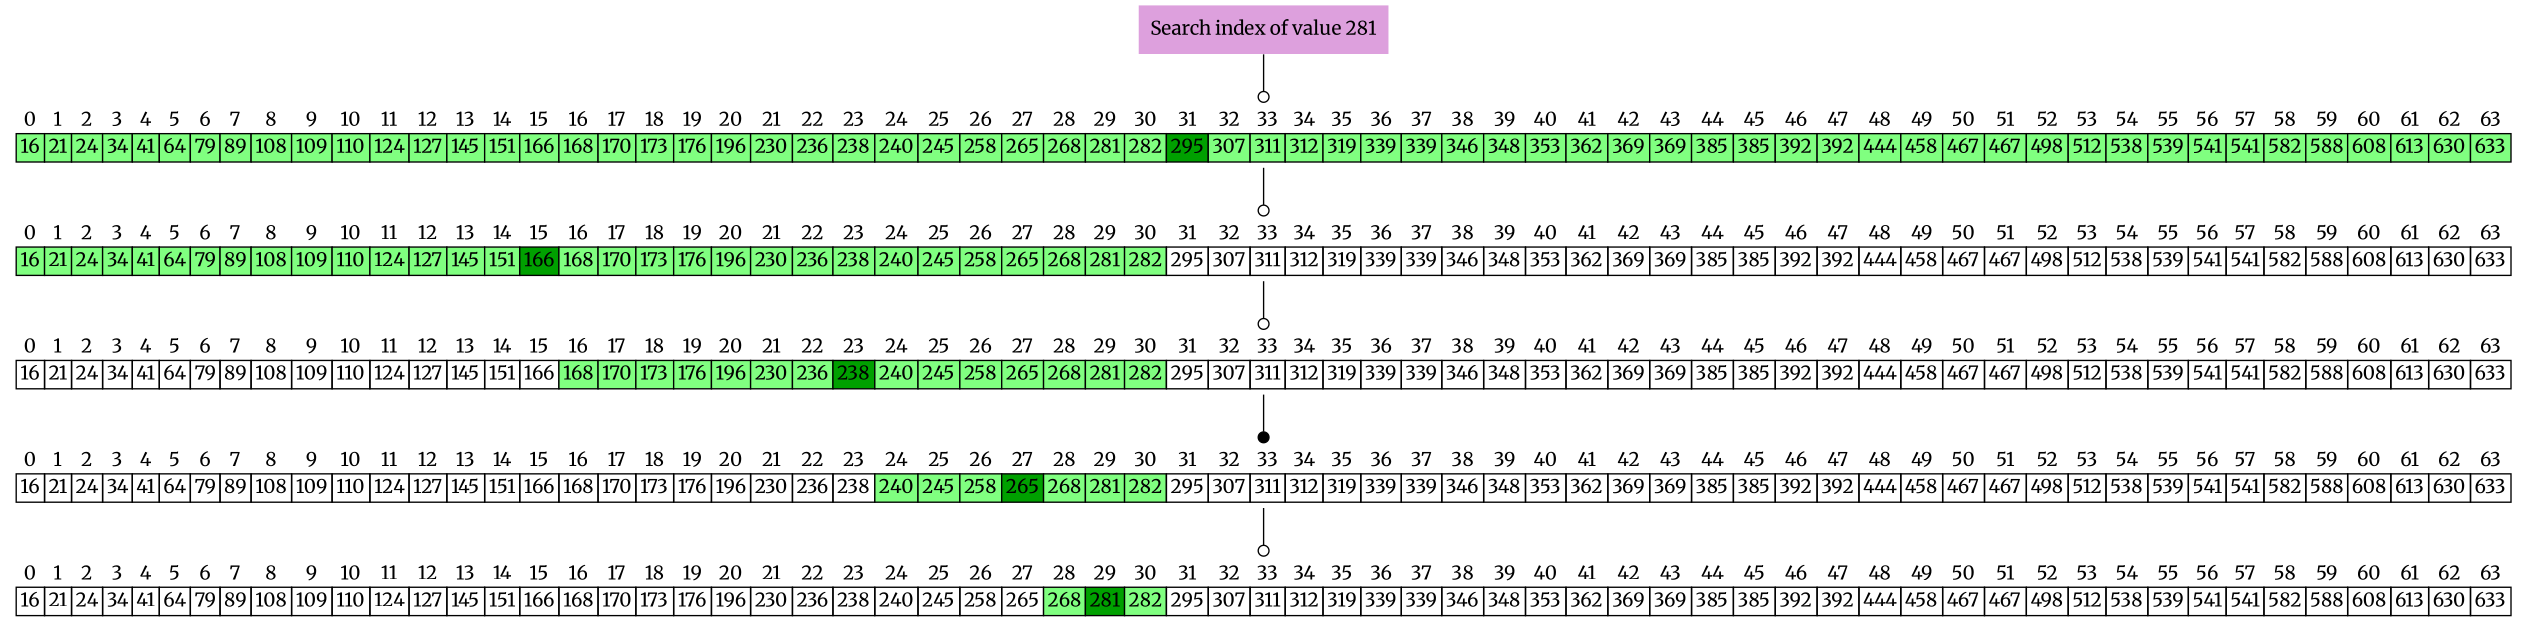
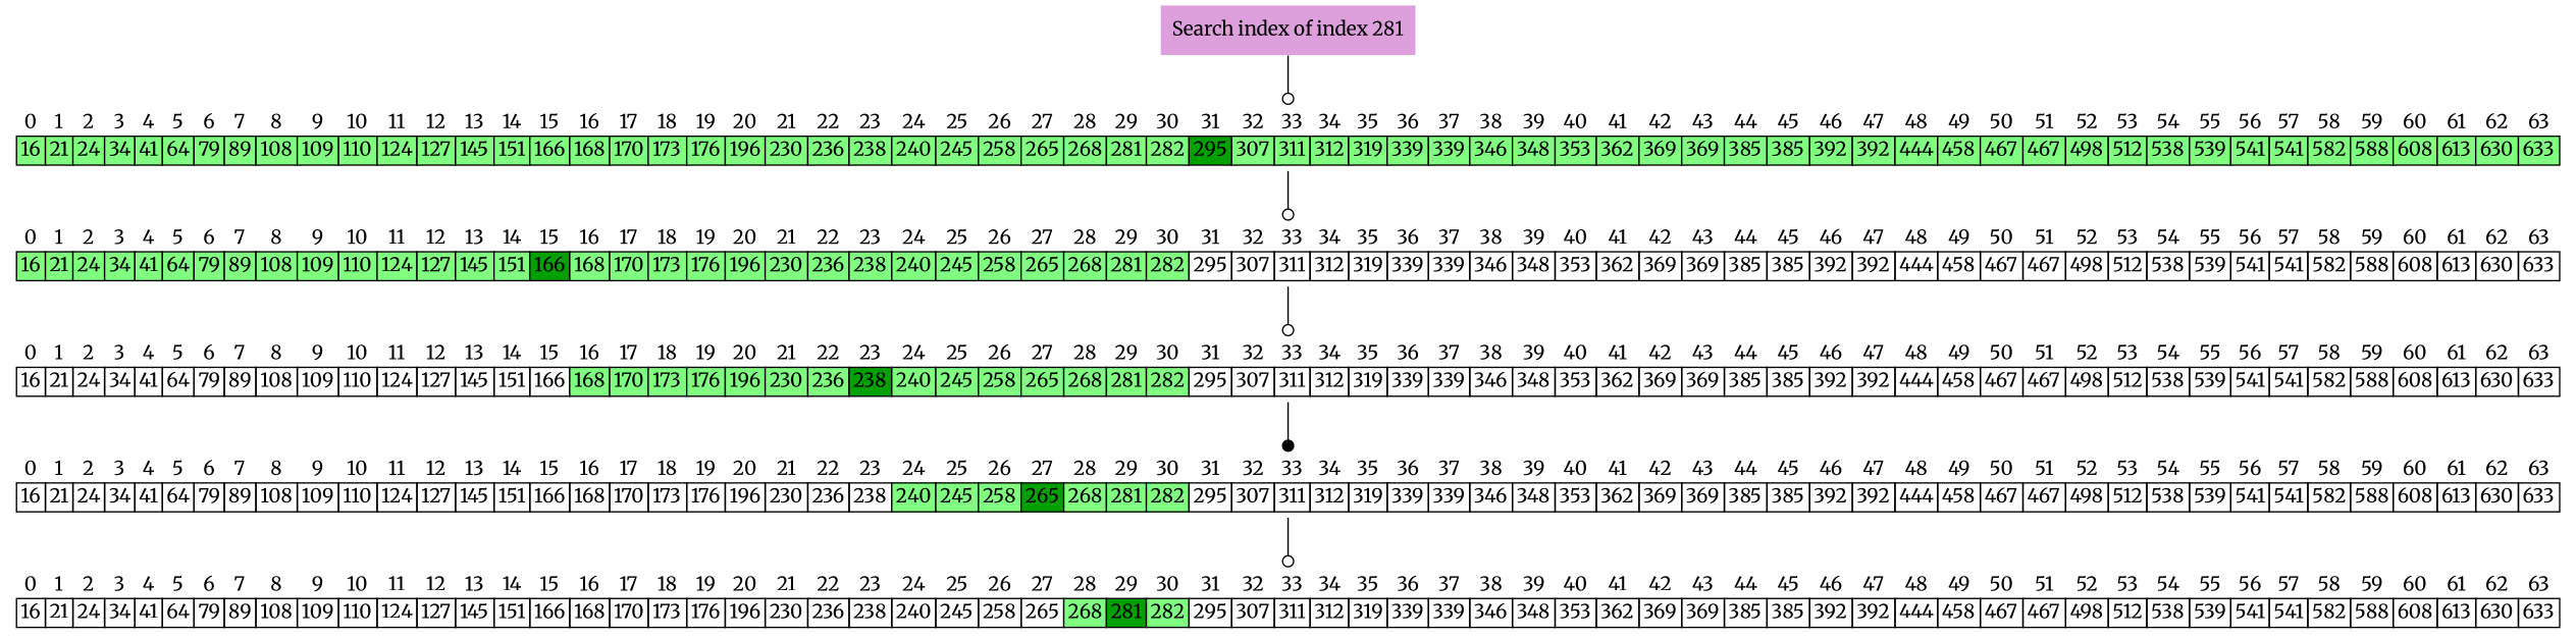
  digraph {
    fontname=Merriweather
    node [shape=plaintext fontname=Merriweather]
    edge [arrowhead=odot fontname=Merriweather]
    n1 [label=< <TABLE BORDER="0" CELLBORDER="0" CELLSPACING="0" >  <TR  ><TD >0</TD> <TD >1</TD> <TD >2</TD> <TD >3</TD> <TD >4</TD> <TD >5</TD> <TD >6</TD> <TD >7</TD> <TD >8</TD> <TD >9</TD> <TD >10</TD> <TD >11</TD> <TD >12</TD> <TD >13</TD> <TD >14</TD> <TD >15</TD> <TD >16</TD> <TD >17</TD> <TD >18</TD> <TD >19</TD> <TD >20</TD> <TD >21</TD> <TD >22</TD> <TD >23</TD> <TD >24</TD> <TD >25</TD> <TD >26</TD> <TD >27</TD> <TD >28</TD> <TD >29</TD> <TD >30</TD> <TD >31</TD> <TD >32</TD> <TD >33</TD> <TD >34</TD> <TD >35</TD> <TD >36</TD> <TD >37</TD> <TD >38</TD> <TD >39</TD> <TD >40</TD> <TD >41</TD> <TD >42</TD> <TD >43</TD> <TD >44</TD> <TD >45</TD> <TD >46</TD> <TD >47</TD> <TD >48</TD> <TD >49</TD> <TD >50</TD> <TD >51</TD> <TD >52</TD> <TD >53</TD> <TD >54</TD> <TD >55</TD> <TD >56</TD> <TD >57</TD> <TD >58</TD> <TD >59</TD> <TD >60</TD> <TD >61</TD> <TD >62</TD> <TD >63</TD> </TR> <TR><TD BORDER="1" bgcolor="#80ff80">16</TD> <TD BORDER="1" bgcolor="#80ff80">21</TD> <TD BORDER="1" bgcolor="#80ff80">24</TD> <TD BORDER="1" bgcolor="#80ff80">34</TD> <TD BORDER="1" bgcolor="#80ff80">41</TD> <TD BORDER="1" bgcolor="#80ff80">64</TD> <TD BORDER="1" bgcolor="#80ff80">79</TD> <TD BORDER="1" bgcolor="#80ff80">89</TD> <TD BORDER="1" bgcolor="#80ff80">108</TD> <TD BORDER="1" bgcolor="#80ff80">109</TD> <TD BORDER="1" bgcolor="#80ff80">110</TD> <TD BORDER="1" bgcolor="#80ff80">124</TD> <TD BORDER="1" bgcolor="#80ff80">127</TD> <TD BORDER="1" bgcolor="#80ff80">145</TD> <TD BORDER="1" bgcolor="#80ff80">151</TD> <TD BORDER="1" bgcolor="#80ff80">166</TD> <TD BORDER="1" bgcolor="#80ff80">168</TD> <TD BORDER="1" bgcolor="#80ff80">170</TD> <TD BORDER="1" bgcolor="#80ff80">173</TD> <TD BORDER="1" bgcolor="#80ff80">176</TD> <TD BORDER="1" bgcolor="#80ff80">196</TD> <TD BORDER="1" bgcolor="#80ff80">230</TD> <TD BORDER="1" bgcolor="#80ff80">236</TD> <TD BORDER="1" bgcolor="#80ff80">238</TD> <TD BORDER="1" bgcolor="#80ff80">240</TD> <TD BORDER="1" bgcolor="#80ff80">245</TD> <TD BORDER="1" bgcolor="#80ff80">258</TD> <TD BORDER="1" bgcolor="#80ff80">265</TD> <TD BORDER="1" bgcolor="#80ff80">268</TD> <TD BORDER="1" bgcolor="#80ff80">281</TD> <TD BORDER="1" bgcolor="#80ff80">282</TD> <TD BORDER="1" bgcolor="#00a000">295</TD> <TD BORDER="1" bgcolor="#80ff80">307</TD> <TD BORDER="1" bgcolor="#80ff80">311</TD> <TD BORDER="1" bgcolor="#80ff80">312</TD> <TD BORDER="1" bgcolor="#80ff80">319</TD> <TD BORDER="1" bgcolor="#80ff80">339</TD> <TD BORDER="1" bgcolor="#80ff80">339</TD> <TD BORDER="1" bgcolor="#80ff80">346</TD> <TD BORDER="1" bgcolor="#80ff80">348</TD> <TD BORDER="1" bgcolor="#80ff80">353</TD> <TD BORDER="1" bgcolor="#80ff80">362</TD> <TD BORDER="1" bgcolor="#80ff80">369</TD> <TD BORDER="1" bgcolor="#80ff80">369</TD> <TD BORDER="1" bgcolor="#80ff80">385</TD> <TD BORDER="1" bgcolor="#80ff80">385</TD> <TD BORDER="1" bgcolor="#80ff80">392</TD> <TD BORDER="1" bgcolor="#80ff80">392</TD> <TD BORDER="1" bgcolor="#80ff80">444</TD> <TD BORDER="1" bgcolor="#80ff80">458</TD> <TD BORDER="1" bgcolor="#80ff80">467</TD> <TD BORDER="1" bgcolor="#80ff80">467</TD> <TD BORDER="1" bgcolor="#80ff80">498</TD> <TD BORDER="1" bgcolor="#80ff80">512</TD> <TD BORDER="1" bgcolor="#80ff80">538</TD> <TD BORDER="1" bgcolor="#80ff80">539</TD> <TD BORDER="1" bgcolor="#80ff80">541</TD> <TD BORDER="1" bgcolor="#80ff80">541</TD> <TD BORDER="1" bgcolor="#80ff80">582</TD> <TD BORDER="1" bgcolor="#80ff80">588</TD> <TD BORDER="1" bgcolor="#80ff80">608</TD> <TD BORDER="1" bgcolor="#80ff80">613</TD> <TD BORDER="1" bgcolor="#80ff80">630</TD> <TD BORDER="1" bgcolor="#80ff80">633</TD> </TR> </TABLE>  >]
    n2 [label=< <TABLE BORDER="0" CELLBORDER="0" CELLSPACING="0" >  <TR  ><TD >0</TD> <TD >1</TD> <TD >2</TD> <TD >3</TD> <TD >4</TD> <TD >5</TD> <TD >6</TD> <TD >7</TD> <TD >8</TD> <TD >9</TD> <TD >10</TD> <TD >11</TD> <TD >12</TD> <TD >13</TD> <TD >14</TD> <TD >15</TD> <TD >16</TD> <TD >17</TD> <TD >18</TD> <TD >19</TD> <TD >20</TD> <TD >21</TD> <TD >22</TD> <TD >23</TD> <TD >24</TD> <TD >25</TD> <TD >26</TD> <TD >27</TD> <TD >28</TD> <TD >29</TD> <TD >30</TD> <TD >31</TD> <TD >32</TD> <TD >33</TD> <TD >34</TD> <TD >35</TD> <TD >36</TD> <TD >37</TD> <TD >38</TD> <TD >39</TD> <TD >40</TD> <TD >41</TD> <TD >42</TD> <TD >43</TD> <TD >44</TD> <TD >45</TD> <TD >46</TD> <TD >47</TD> <TD >48</TD> <TD >49</TD> <TD >50</TD> <TD >51</TD> <TD >52</TD> <TD >53</TD> <TD >54</TD> <TD >55</TD> <TD >56</TD> <TD >57</TD> <TD >58</TD> <TD >59</TD> <TD >60</TD> <TD >61</TD> <TD >62</TD> <TD >63</TD> </TR> <TR><TD BORDER="1" bgcolor="#80ff80">16</TD> <TD BORDER="1" bgcolor="#80ff80">21</TD> <TD BORDER="1" bgcolor="#80ff80">24</TD> <TD BORDER="1" bgcolor="#80ff80">34</TD> <TD BORDER="1" bgcolor="#80ff80">41</TD> <TD BORDER="1" bgcolor="#80ff80">64</TD> <TD BORDER="1" bgcolor="#80ff80">79</TD> <TD BORDER="1" bgcolor="#80ff80">89</TD> <TD BORDER="1" bgcolor="#80ff80">108</TD> <TD BORDER="1" bgcolor="#80ff80">109</TD> <TD BORDER="1" bgcolor="#80ff80">110</TD> <TD BORDER="1" bgcolor="#80ff80">124</TD> <TD BORDER="1" bgcolor="#80ff80">127</TD> <TD BORDER="1" bgcolor="#80ff80">145</TD> <TD BORDER="1" bgcolor="#80ff80">151</TD> <TD BORDER="1" bgcolor="#00a000">166</TD> <TD BORDER="1" bgcolor="#80ff80">168</TD> <TD BORDER="1" bgcolor="#80ff80">170</TD> <TD BORDER="1" bgcolor="#80ff80">173</TD> <TD BORDER="1" bgcolor="#80ff80">176</TD> <TD BORDER="1" bgcolor="#80ff80">196</TD> <TD BORDER="1" bgcolor="#80ff80">230</TD> <TD BORDER="1" bgcolor="#80ff80">236</TD> <TD BORDER="1" bgcolor="#80ff80">238</TD> <TD BORDER="1" bgcolor="#80ff80">240</TD> <TD BORDER="1" bgcolor="#80ff80">245</TD> <TD BORDER="1" bgcolor="#80ff80">258</TD> <TD BORDER="1" bgcolor="#80ff80">265</TD> <TD BORDER="1" bgcolor="#80ff80">268</TD> <TD BORDER="1" bgcolor="#80ff80">281</TD> <TD BORDER="1" bgcolor="#80ff80">282</TD> <TD BORDER="1">295</TD> <TD BORDER="1">307</TD> <TD BORDER="1">311</TD> <TD BORDER="1">312</TD> <TD BORDER="1">319</TD> <TD BORDER="1">339</TD> <TD BORDER="1">339</TD> <TD BORDER="1">346</TD> <TD BORDER="1">348</TD> <TD BORDER="1">353</TD> <TD BORDER="1">362</TD> <TD BORDER="1">369</TD> <TD BORDER="1">369</TD> <TD BORDER="1">385</TD> <TD BORDER="1">385</TD> <TD BORDER="1">392</TD> <TD BORDER="1">392</TD> <TD BORDER="1">444</TD> <TD BORDER="1">458</TD> <TD BORDER="1">467</TD> <TD BORDER="1">467</TD> <TD BORDER="1">498</TD> <TD BORDER="1">512</TD> <TD BORDER="1">538</TD> <TD BORDER="1">539</TD> <TD BORDER="1">541</TD> <TD BORDER="1">541</TD> <TD BORDER="1">582</TD> <TD BORDER="1">588</TD> <TD BORDER="1">608</TD> <TD BORDER="1">613</TD> <TD BORDER="1">630</TD> <TD BORDER="1">633</TD> </TR> </TABLE>  >]
-   n3 [label="Search index of value 281" style=filled fillcolor=plum]
+   n3 [label="Search index of index 281" style=filled fillcolor=plum]
    n4 [label=< <TABLE BORDER="0" CELLBORDER="0" CELLSPACING="0" >  <TR  ><TD >0</TD> <TD >1</TD> <TD >2</TD> <TD >3</TD> <TD >4</TD> <TD >5</TD> <TD >6</TD> <TD >7</TD> <TD >8</TD> <TD >9</TD> <TD >10</TD> <TD >11</TD> <TD >12</TD> <TD >13</TD> <TD >14</TD> <TD >15</TD> <TD >16</TD> <TD >17</TD> <TD >18</TD> <TD >19</TD> <TD >20</TD> <TD >21</TD> <TD >22</TD> <TD >23</TD> <TD >24</TD> <TD >25</TD> <TD >26</TD> <TD >27</TD> <TD >28</TD> <TD >29</TD> <TD >30</TD> <TD >31</TD> <TD >32</TD> <TD >33</TD> <TD >34</TD> <TD >35</TD> <TD >36</TD> <TD >37</TD> <TD >38</TD> <TD >39</TD> <TD >40</TD> <TD >41</TD> <TD >42</TD> <TD >43</TD> <TD >44</TD> <TD >45</TD> <TD >46</TD> <TD >47</TD> <TD >48</TD> <TD >49</TD> <TD >50</TD> <TD >51</TD> <TD >52</TD> <TD >53</TD> <TD >54</TD> <TD >55</TD> <TD >56</TD> <TD >57</TD> <TD >58</TD> <TD >59</TD> <TD >60</TD> <TD >61</TD> <TD >62</TD> <TD >63</TD> </TR> <TR><TD BORDER="1">16</TD> <TD BORDER="1">21</TD> <TD BORDER="1">24</TD> <TD BORDER="1">34</TD> <TD BORDER="1">41</TD> <TD BORDER="1">64</TD> <TD BORDER="1">79</TD> <TD BORDER="1">89</TD> <TD BORDER="1">108</TD> <TD BORDER="1">109</TD> <TD BORDER="1">110</TD> <TD BORDER="1">124</TD> <TD BORDER="1">127</TD> <TD BORDER="1">145</TD> <TD BORDER="1">151</TD> <TD BORDER="1">166</TD> <TD BORDER="1" bgcolor="#80ff80">168</TD> <TD BORDER="1" bgcolor="#80ff80">170</TD> <TD BORDER="1" bgcolor="#80ff80">173</TD> <TD BORDER="1" bgcolor="#80ff80">176</TD> <TD BORDER="1" bgcolor="#80ff80">196</TD> <TD BORDER="1" bgcolor="#80ff80">230</TD> <TD BORDER="1" bgcolor="#80ff80">236</TD> <TD BORDER="1" bgcolor="#00a000">238</TD> <TD BORDER="1" bgcolor="#80ff80">240</TD> <TD BORDER="1" bgcolor="#80ff80">245</TD> <TD BORDER="1" bgcolor="#80ff80">258</TD> <TD BORDER="1" bgcolor="#80ff80">265</TD> <TD BORDER="1" bgcolor="#80ff80">268</TD> <TD BORDER="1" bgcolor="#80ff80">281</TD> <TD BORDER="1" bgcolor="#80ff80">282</TD> <TD BORDER="1">295</TD> <TD BORDER="1">307</TD> <TD BORDER="1">311</TD> <TD BORDER="1">312</TD> <TD BORDER="1">319</TD> <TD BORDER="1">339</TD> <TD BORDER="1">339</TD> <TD BORDER="1">346</TD> <TD BORDER="1">348</TD> <TD BORDER="1">353</TD> <TD BORDER="1">362</TD> <TD BORDER="1">369</TD> <TD BORDER="1">369</TD> <TD BORDER="1">385</TD> <TD BORDER="1">385</TD> <TD BORDER="1">392</TD> <TD BORDER="1">392</TD> <TD BORDER="1">444</TD> <TD BORDER="1">458</TD> <TD BORDER="1">467</TD> <TD BORDER="1">467</TD> <TD BORDER="1">498</TD> <TD BORDER="1">512</TD> <TD BORDER="1">538</TD> <TD BORDER="1">539</TD> <TD BORDER="1">541</TD> <TD BORDER="1">541</TD> <TD BORDER="1">582</TD> <TD BORDER="1">588</TD> <TD BORDER="1">608</TD> <TD BORDER="1">613</TD> <TD BORDER="1">630</TD> <TD BORDER="1">633</TD> </TR> </TABLE>  >]
    n5 [label=< <TABLE BORDER="0" CELLBORDER="0" CELLSPACING="0" >  <TR  ><TD >0</TD> <TD >1</TD> <TD >2</TD> <TD >3</TD> <TD >4</TD> <TD >5</TD> <TD >6</TD> <TD >7</TD> <TD >8</TD> <TD >9</TD> <TD >10</TD> <TD >11</TD> <TD >12</TD> <TD >13</TD> <TD >14</TD> <TD >15</TD> <TD >16</TD> <TD >17</TD> <TD >18</TD> <TD >19</TD> <TD >20</TD> <TD >21</TD> <TD >22</TD> <TD >23</TD> <TD >24</TD> <TD >25</TD> <TD >26</TD> <TD >27</TD> <TD >28</TD> <TD >29</TD> <TD >30</TD> <TD >31</TD> <TD >32</TD> <TD >33</TD> <TD >34</TD> <TD >35</TD> <TD >36</TD> <TD >37</TD> <TD >38</TD> <TD >39</TD> <TD >40</TD> <TD >41</TD> <TD >42</TD> <TD >43</TD> <TD >44</TD> <TD >45</TD> <TD >46</TD> <TD >47</TD> <TD >48</TD> <TD >49</TD> <TD >50</TD> <TD >51</TD> <TD >52</TD> <TD >53</TD> <TD >54</TD> <TD >55</TD> <TD >56</TD> <TD >57</TD> <TD >58</TD> <TD >59</TD> <TD >60</TD> <TD >61</TD> <TD >62</TD> <TD >63</TD> </TR> <TR><TD BORDER="1">16</TD> <TD BORDER="1">21</TD> <TD BORDER="1">24</TD> <TD BORDER="1">34</TD> <TD BORDER="1">41</TD> <TD BORDER="1">64</TD> <TD BORDER="1">79</TD> <TD BORDER="1">89</TD> <TD BORDER="1">108</TD> <TD BORDER="1">109</TD> <TD BORDER="1">110</TD> <TD BORDER="1">124</TD> <TD BORDER="1">127</TD> <TD BORDER="1">145</TD> <TD BORDER="1">151</TD> <TD BORDER="1">166</TD> <TD BORDER="1">168</TD> <TD BORDER="1">170</TD> <TD BORDER="1">173</TD> <TD BORDER="1">176</TD> <TD BORDER="1">196</TD> <TD BORDER="1">230</TD> <TD BORDER="1">236</TD> <TD BORDER="1">238</TD> <TD BORDER="1" bgcolor="#80ff80">240</TD> <TD BORDER="1" bgcolor="#80ff80">245</TD> <TD BORDER="1" bgcolor="#80ff80">258</TD> <TD BORDER="1" bgcolor="#00a000">265</TD> <TD BORDER="1" bgcolor="#80ff80">268</TD> <TD BORDER="1" bgcolor="#80ff80">281</TD> <TD BORDER="1" bgcolor="#80ff80">282</TD> <TD BORDER="1">295</TD> <TD BORDER="1">307</TD> <TD BORDER="1">311</TD> <TD BORDER="1">312</TD> <TD BORDER="1">319</TD> <TD BORDER="1">339</TD> <TD BORDER="1">339</TD> <TD BORDER="1">346</TD> <TD BORDER="1">348</TD> <TD BORDER="1">353</TD> <TD BORDER="1">362</TD> <TD BORDER="1">369</TD> <TD BORDER="1">369</TD> <TD BORDER="1">385</TD> <TD BORDER="1">385</TD> <TD BORDER="1">392</TD> <TD BORDER="1">392</TD> <TD BORDER="1">444</TD> <TD BORDER="1">458</TD> <TD BORDER="1">467</TD> <TD BORDER="1">467</TD> <TD BORDER="1">498</TD> <TD BORDER="1">512</TD> <TD BORDER="1">538</TD> <TD BORDER="1">539</TD> <TD BORDER="1">541</TD> <TD BORDER="1">541</TD> <TD BORDER="1">582</TD> <TD BORDER="1">588</TD> <TD BORDER="1">608</TD> <TD BORDER="1">613</TD> <TD BORDER="1">630</TD> <TD BORDER="1">633</TD> </TR> </TABLE>  >]
    n6 [label=< <TABLE BORDER="0" CELLBORDER="0" CELLSPACING="0" >  <TR  ><TD >0</TD> <TD >1</TD> <TD >2</TD> <TD >3</TD> <TD >4</TD> <TD >5</TD> <TD >6</TD> <TD >7</TD> <TD >8</TD> <TD >9</TD> <TD >10</TD> <TD >11</TD> <TD >12</TD> <TD >13</TD> <TD >14</TD> <TD >15</TD> <TD >16</TD> <TD >17</TD> <TD >18</TD> <TD >19</TD> <TD >20</TD> <TD >21</TD> <TD >22</TD> <TD >23</TD> <TD >24</TD> <TD >25</TD> <TD >26</TD> <TD >27</TD> <TD >28</TD> <TD >29</TD> <TD >30</TD> <TD >31</TD> <TD >32</TD> <TD >33</TD> <TD >34</TD> <TD >35</TD> <TD >36</TD> <TD >37</TD> <TD >38</TD> <TD >39</TD> <TD >40</TD> <TD >41</TD> <TD >42</TD> <TD >43</TD> <TD >44</TD> <TD >45</TD> <TD >46</TD> <TD >47</TD> <TD >48</TD> <TD >49</TD> <TD >50</TD> <TD >51</TD> <TD >52</TD> <TD >53</TD> <TD >54</TD> <TD >55</TD> <TD >56</TD> <TD >57</TD> <TD >58</TD> <TD >59</TD> <TD >60</TD> <TD >61</TD> <TD >62</TD> <TD >63</TD> </TR> <TR><TD BORDER="1">16</TD> <TD BORDER="1">21</TD> <TD BORDER="1">24</TD> <TD BORDER="1">34</TD> <TD BORDER="1">41</TD> <TD BORDER="1">64</TD> <TD BORDER="1">79</TD> <TD BORDER="1">89</TD> <TD BORDER="1">108</TD> <TD BORDER="1">109</TD> <TD BORDER="1">110</TD> <TD BORDER="1">124</TD> <TD BORDER="1">127</TD> <TD BORDER="1">145</TD> <TD BORDER="1">151</TD> <TD BORDER="1">166</TD> <TD BORDER="1">168</TD> <TD BORDER="1">170</TD> <TD BORDER="1">173</TD> <TD BORDER="1">176</TD> <TD BORDER="1">196</TD> <TD BORDER="1">230</TD> <TD BORDER="1">236</TD> <TD BORDER="1">238</TD> <TD BORDER="1">240</TD> <TD BORDER="1">245</TD> <TD BORDER="1">258</TD> <TD BORDER="1">265</TD> <TD BORDER="1" bgcolor="#80ff80">268</TD> <TD BORDER="1" bgcolor="#00a000">281</TD> <TD BORDER="1" bgcolor="#80ff80">282</TD> <TD BORDER="1">295</TD> <TD BORDER="1">307</TD> <TD BORDER="1">311</TD> <TD BORDER="1">312</TD> <TD BORDER="1">319</TD> <TD BORDER="1">339</TD> <TD BORDER="1">339</TD> <TD BORDER="1">346</TD> <TD BORDER="1">348</TD> <TD BORDER="1">353</TD> <TD BORDER="1">362</TD> <TD BORDER="1">369</TD> <TD BORDER="1">369</TD> <TD BORDER="1">385</TD> <TD BORDER="1">385</TD> <TD BORDER="1">392</TD> <TD BORDER="1">392</TD> <TD BORDER="1">444</TD> <TD BORDER="1">458</TD> <TD BORDER="1">467</TD> <TD BORDER="1">467</TD> <TD BORDER="1">498</TD> <TD BORDER="1">512</TD> <TD BORDER="1">538</TD> <TD BORDER="1">539</TD> <TD BORDER="1">541</TD> <TD BORDER="1">541</TD> <TD BORDER="1">582</TD> <TD BORDER="1">588</TD> <TD BORDER="1">608</TD> <TD BORDER="1">613</TD> <TD BORDER="1">630</TD> <TD BORDER="1">633</TD> </TR> </TABLE>  >]
    n1 -> n2
    n2 -> n4
    n3 -> n1
    n4 -> n5 [arrowhead=dot]
    n5 -> n6
  }
